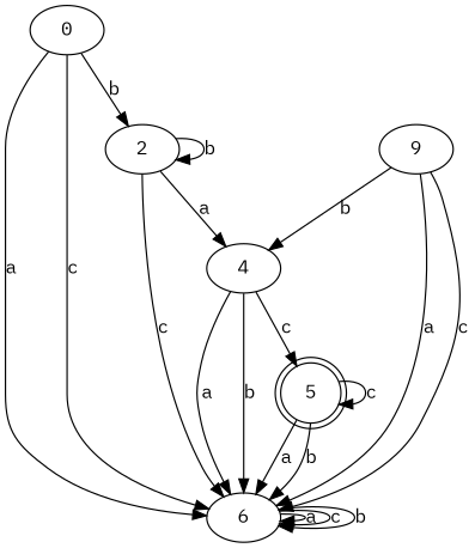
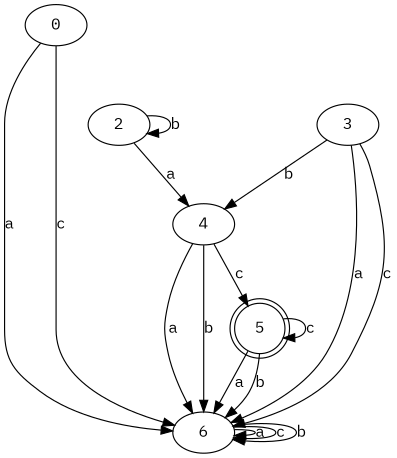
  digraph {
    fontname="IBM Plex Mono"
    rankdir=TB
    node [fontname="IBM Plex Mono"]
    edge [fontname="IBM Plex Mono"]
    n1 [label=0]
    n2 [label=6]
    n3 [label=2]
    n4 [label=4]
-   n5 [label=9]
+   n5 [label=3]
    n6 [label=5 shape=doublecircle]
    n1 -> n2 [label=a]
    n1 -> n2 [label=c]
-   n1 -> n3 [label=b]
    n2 -> n2 [label=a]
    n2 -> n2 [label=c]
    n2 -> n2 [label=b]
-   n3 -> n2 [label=c]
    n3 -> n3 [label=b]
    n3 -> n4 [label=a]
    n4 -> n2 [label=a]
    n4 -> n2 [label=b]
    n4 -> n6 [label=c]
    n5 -> n2 [label=a]
    n5 -> n2 [label=c]
    n5 -> n4 [label=b]
    n6 -> n2 [label=a]
    n6 -> n2 [label=b]
    n6 -> n6 [label=c]
  }
